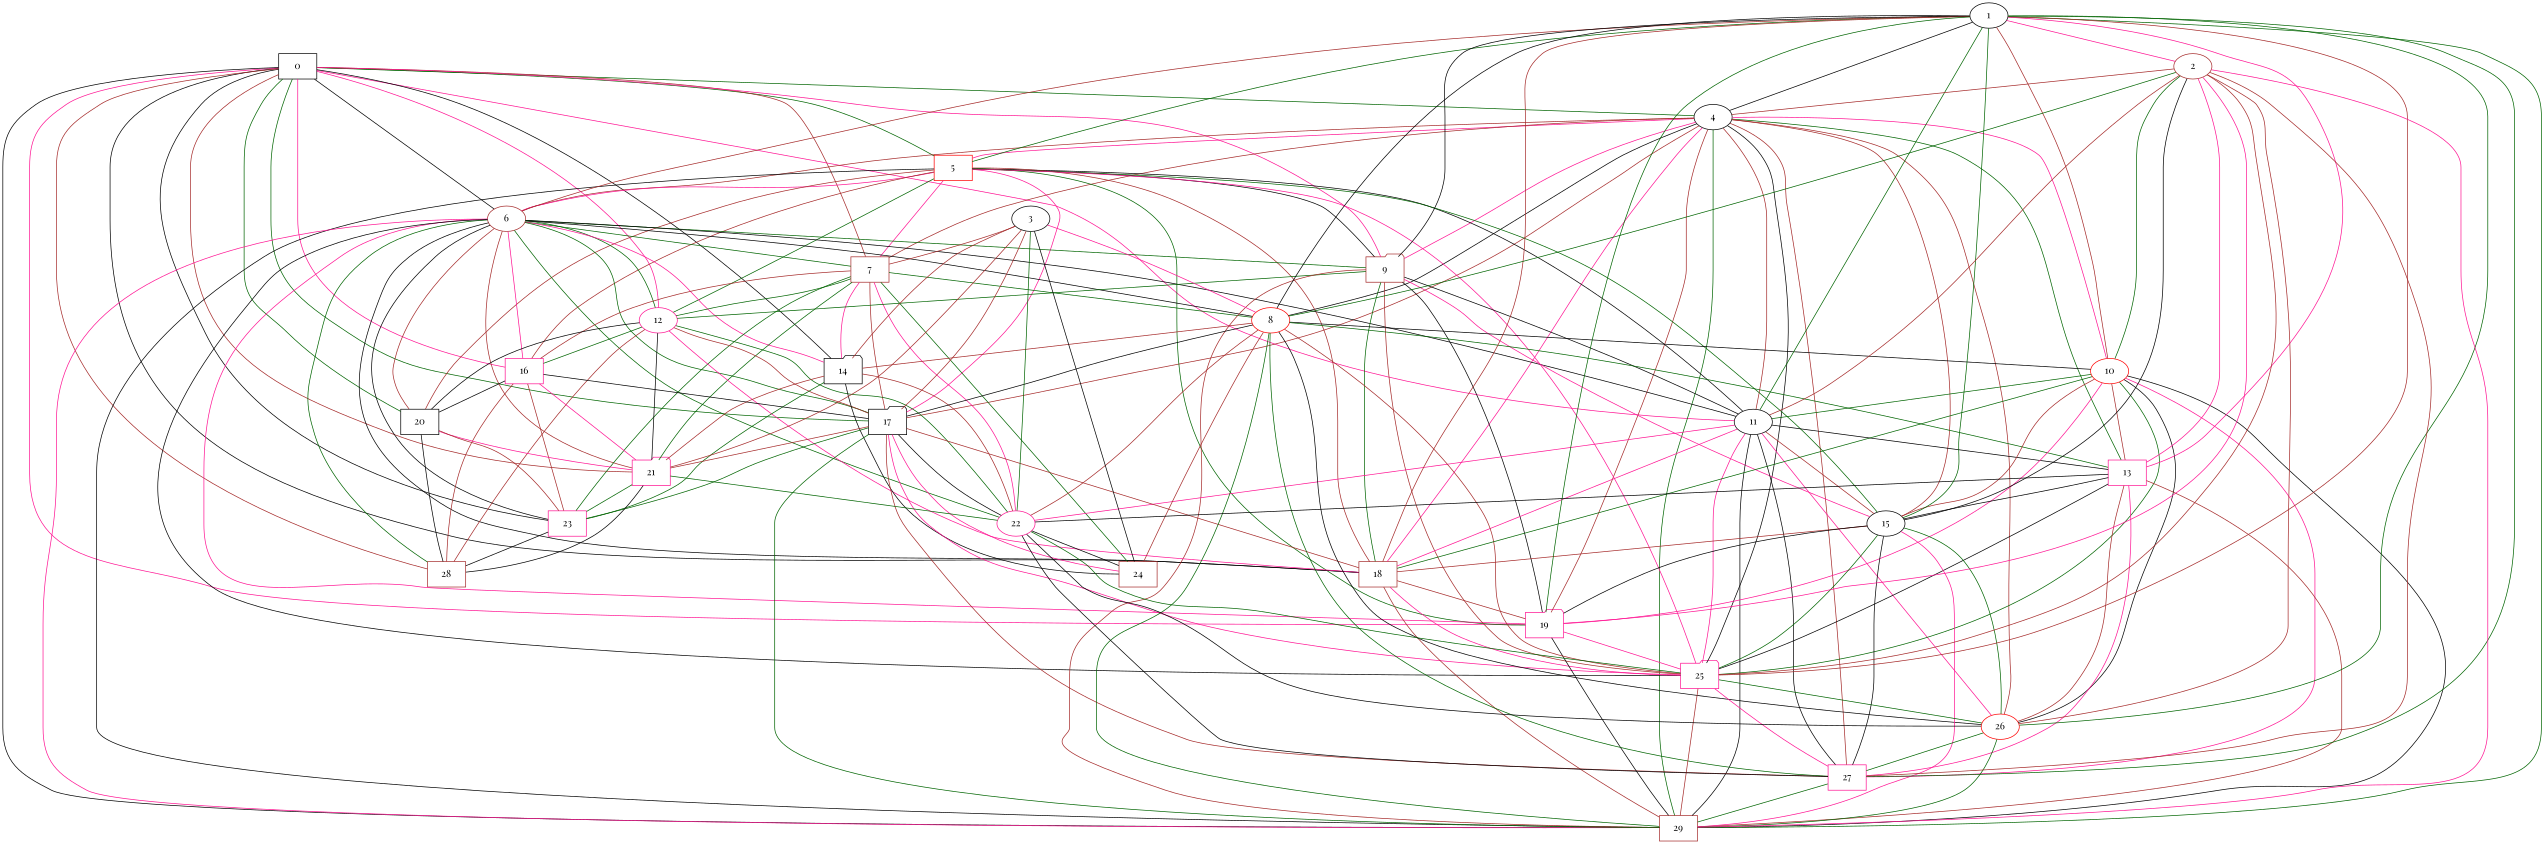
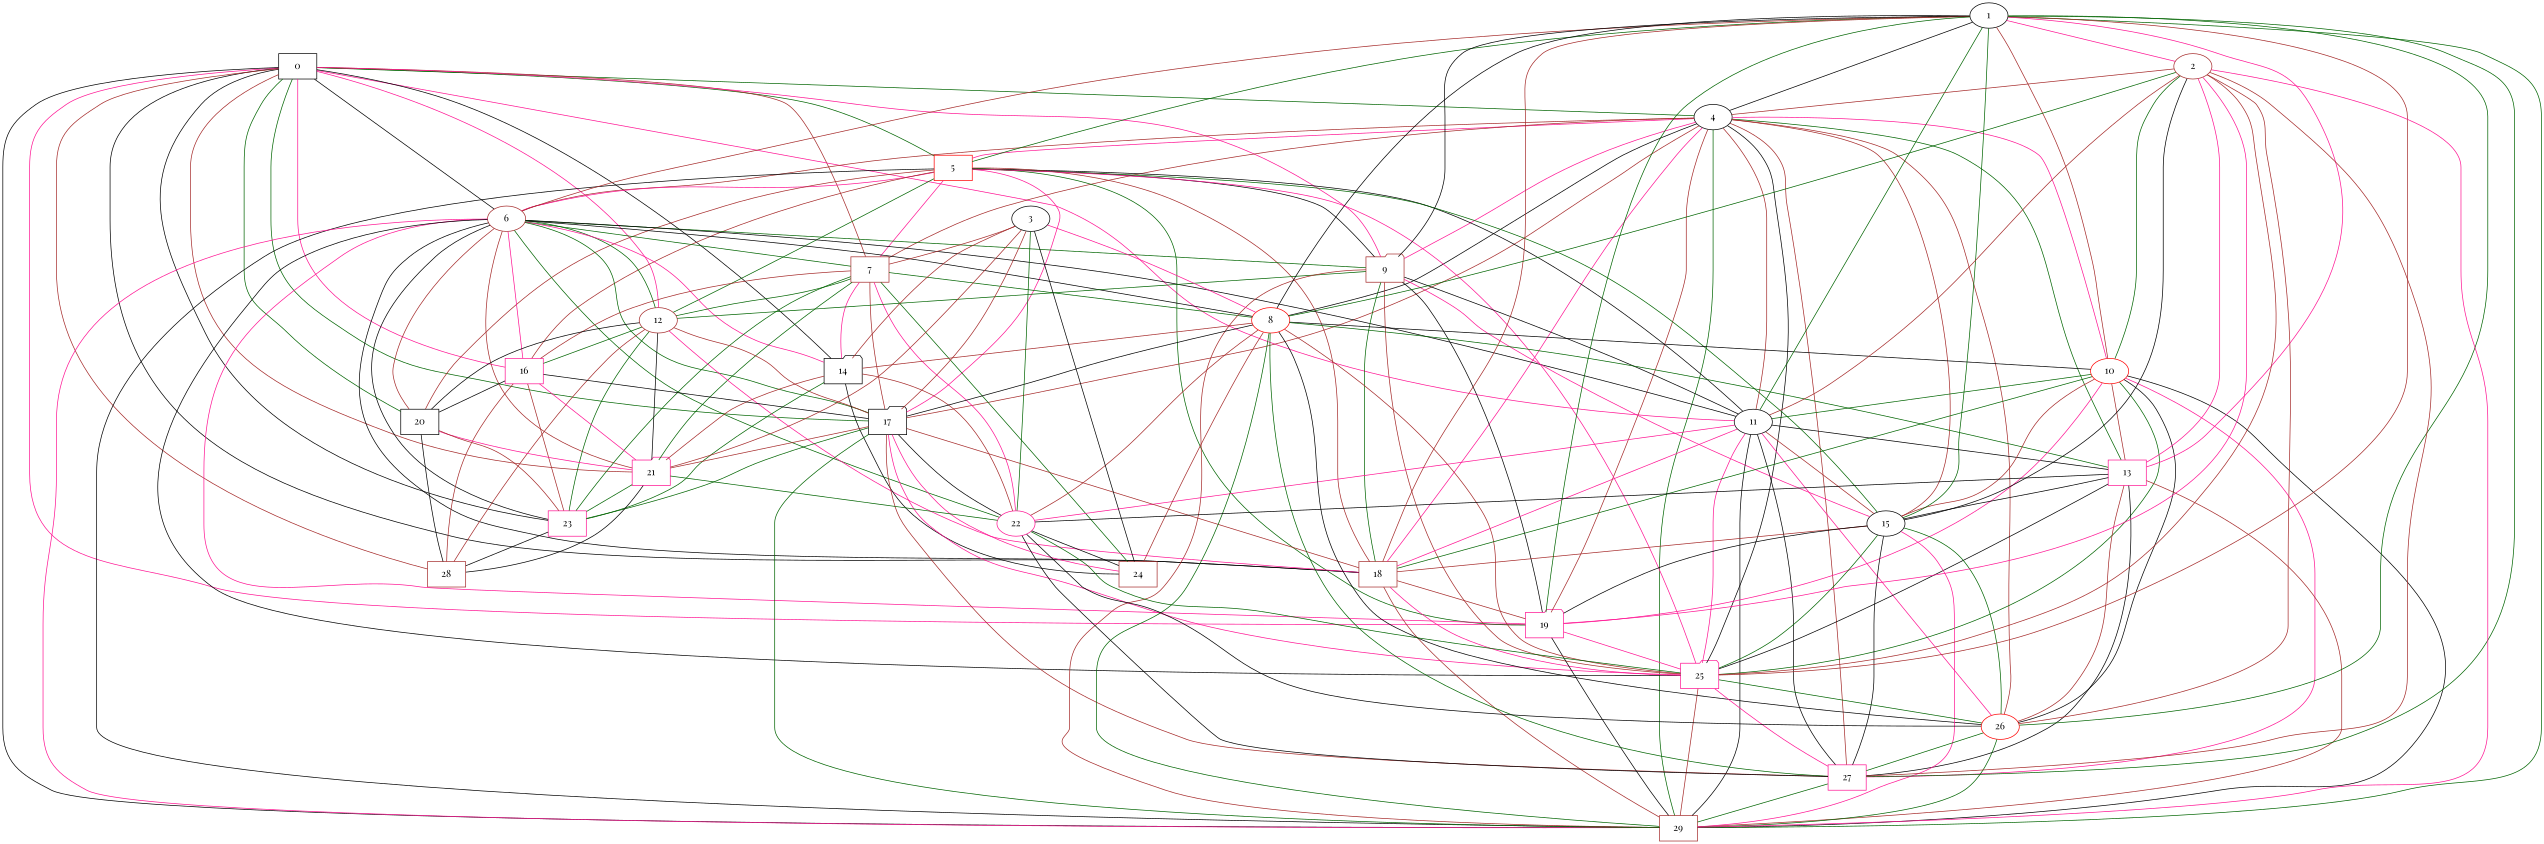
  graph {
    fontname="Playfair Display"
    node [color=black fontname="Playfair Display" shape=box]
    edge [color=brown fontname="Playfair Display"]
    n1 [label=0]
    n2 [label=4 shape=ellipse]
    n3 [color=red label=5]
    n4 [color=brown label=6 shape=ellipse]
    n5 [color=brown label=7]
    n6 [color=brown label=9 shape=folder]
    n7 [label=11 shape=ellipse]
-   n8 [color=deeppink label=12 shape=ellipse]
+   n8 [color=brown label=12 shape=ellipse]
    n9 [label=14 shape=folder]
    n10 [color=deeppink label=16]
    n11 [label=17 shape=folder]
    n12 [color=brown label=18]
    n13 [color=deeppink label=19 shape=folder]
    n14 [label=20]
    n15 [color=deeppink label=21 shape=folder]
    n16 [color=deeppink label=23]
    n17 [color=brown label=28]
    n18 [color=brown label=29]
    n19 [color=red label=8 shape=ellipse]
    n20 [color=red label=10 shape=ellipse]
    n21 [color=deeppink label=13]
    n22 [label=15 shape=ellipse]
    n23 [color=deeppink label=25 shape=folder]
    n24 [color=red label=26 shape=ellipse]
    n25 [color=deeppink label=27]
    n26 [color=deeppink label=22 shape=ellipse]
    n27 [color=brown label=24]
    n28 [label=1 shape=ellipse]
    n29 [color=brown label=2 shape=ellipse]
    n30 [label=3 shape=ellipse]
    n1 -- n2 [color=darkgreen]
    n1 -- n3 [color=darkgreen]
    n1 -- n4 [color=black]
    n1 -- n5
    n1 -- n6 [color=deeppink]
    n1 -- n7 [color=deeppink]
    n1 -- n8 [color=deeppink]
    n1 -- n9 [color=black]
    n1 -- n10 [color=deeppink]
    n1 -- n11 [color=darkgreen]
    n1 -- n12 [color=black]
    n1 -- n13 [color=deeppink]
    n1 -- n14 [color=darkgreen]
    n1 -- n15
    n1 -- n16 [color=black]
    n1 -- n17
    n1 -- n18 [color=black]
    n2 -- n3 [color=deeppink]
    n2 -- n4
    n2 -- n5
    n2 -- n6 [color=deeppink]
    n2 -- n7
    n2 -- n11
    n2 -- n12 [color=deeppink]
    n2 -- n13
    n2 -- n18 [color=darkgreen]
    n2 -- n19 [color=black]
    n2 -- n20 [color=deeppink]
    n2 -- n21 [color=darkgreen]
    n2 -- n22
    n2 -- n23 [color=black]
    n2 -- n24
    n2 -- n25
    n3 -- n4 [color=deeppink]
    n3 -- n5 [color=deeppink]
    n3 -- n6 [color=black]
    n3 -- n7 [color=black]
    n3 -- n8 [color=darkgreen]
    n3 -- n10
    n3 -- n11 [color=deeppink]
    n3 -- n12
    n3 -- n13 [color=darkgreen]
    n3 -- n14
    n3 -- n18 [color=black]
    n3 -- n22 [color=darkgreen]
    n3 -- n23 [color=deeppink]
    n4 -- n5 [color=darkgreen]
    n4 -- n6 [color=darkgreen]
    n4 -- n7 [color=black]
    n4 -- n8 [color=darkgreen]
    n4 -- n9 [color=deeppink]
    n4 -- n10 [color=deeppink]
    n4 -- n11 [color=darkgreen]
    n4 -- n12 [color=black]
    n4 -- n13 [color=deeppink]
    n4 -- n14
    n4 -- n15
    n4 -- n16 [color=black]
-   n4 -- n17 [color=darkgreen]
    n4 -- n18 [color=deeppink]
    n4 -- n19 [color=black]
    n4 -- n23 [color=black]
    n4 -- n26 [color=darkgreen]
    n5 -- n8 [color=darkgreen]
    n5 -- n9 [color=deeppink]
    n5 -- n10
    n5 -- n11
    n5 -- n15 [color=darkgreen]
    n5 -- n16 [color=darkgreen]
    n5 -- n19 [color=darkgreen]
    n5 -- n26 [color=deeppink]
    n5 -- n27 [color=darkgreen]
    n6 -- n7 [color=black]
    n6 -- n8 [color=darkgreen]
    n6 -- n12 [color=darkgreen]
    n6 -- n13 [color=black]
    n6 -- n18
    n6 -- n22 [color=deeppink]
    n6 -- n23
    n7 -- n12 [color=deeppink]
    n7 -- n18 [color=black]
    n7 -- n21 [color=black]
    n7 -- n22
    n7 -- n23 [color=deeppink]
    n7 -- n24 [color=deeppink]
    n7 -- n25 [color=black]
    n7 -- n26 [color=deeppink]
    n8 -- n10 [color=darkgreen]
    n8 -- n11
    n8 -- n12 [color=deeppink]
    n8 -- n14 [color=black]
    n8 -- n15 [color=black]
-   n8 -- n26 [color=darkgreen]
+   n8 -- n16 [color=darkgreen]
    n8 -- n17
    n9 -- n15
    n9 -- n16 [color=darkgreen]
    n9 -- n26
    n9 -- n27 [color=black]
    n10 -- n11 [color=black]
    n10 -- n14 [color=black]
    n10 -- n15 [color=deeppink]
    n10 -- n16
    n10 -- n17
    n11 -- n12
    n11 -- n15
    n11 -- n16 [color=darkgreen]
    n11 -- n18 [color=darkgreen]
    n11 -- n23 [color=deeppink]
    n11 -- n25
    n11 -- n26 [color=black]
    n11 -- n27 [color=deeppink]
    n12 -- n13
    n12 -- n18
    n12 -- n23 [color=deeppink]
    n13 -- n18 [color=black]
    n13 -- n23 [color=deeppink]
    n14 -- n15 [color=deeppink]
    n14 -- n16
    n14 -- n17 [color=black]
    n15 -- n16 [color=darkgreen]
    n15 -- n17 [color=black]
    n15 -- n26 [color=darkgreen]
    n16 -- n17 [color=black]
    n19 -- n9
    n19 -- n11 [color=black]
    n19 -- n18 [color=darkgreen]
    n19 -- n20 [color=black]
    n19 -- n21 [color=darkgreen]
    n19 -- n23
    n19 -- n24 [color=black]
    n19 -- n25 [color=darkgreen]
    n19 -- n26
    n19 -- n27
    n20 -- n7 [color=darkgreen]
    n20 -- n12 [color=darkgreen]
    n20 -- n13 [color=deeppink]
    n20 -- n18 [color=black]
    n20 -- n21
    n20 -- n22
    n20 -- n23 [color=darkgreen]
    n20 -- n24 [color=black]
    n20 -- n25 [color=deeppink]
    n21 -- n18
    n21 -- n22 [color=black]
    n21 -- n23 [color=black]
    n21 -- n24
-   n21 -- n25 [color=deeppink]
+   n21 -- n25 [color=black]
    n21 -- n26 [color=black]
    n22 -- n12
    n22 -- n13 [color=black]
    n22 -- n18 [color=deeppink]
    n22 -- n23 [color=darkgreen]
    n22 -- n24 [color=darkgreen]
    n22 -- n25 [color=black]
    n23 -- n18
    n23 -- n24 [color=darkgreen]
    n23 -- n25 [color=deeppink]
    n24 -- n18 [color=darkgreen]
    n24 -- n25 [color=darkgreen]
    n25 -- n18 [color=darkgreen]
    n26 -- n23 [color=darkgreen]
    n26 -- n24 [color=black]
    n26 -- n25 [color=black]
    n26 -- n27 [color=black]
    n28 -- n2 [color=black]
    n28 -- n3 [color=darkgreen]
    n28 -- n4
    n28 -- n6 [color=black]
    n28 -- n7 [color=darkgreen]
    n28 -- n12
    n28 -- n13 [color=darkgreen]
    n28 -- n18 [color=darkgreen]
    n28 -- n19 [color=black]
    n28 -- n20
    n28 -- n21 [color=deeppink]
    n28 -- n22 [color=darkgreen]
    n28 -- n23
    n28 -- n24 [color=darkgreen]
    n28 -- n25 [color=darkgreen]
    n28 -- n29 [color=deeppink]
    n29 -- n2
    n29 -- n7
    n29 -- n13 [color=deeppink]
    n29 -- n18 [color=deeppink]
    n29 -- n19 [color=darkgreen]
    n29 -- n20 [color=darkgreen]
    n29 -- n21 [color=deeppink]
    n29 -- n22 [color=black]
    n29 -- n23
    n29 -- n24
    n29 -- n25
    n30 -- n5
    n30 -- n9
    n30 -- n11
    n30 -- n15
    n30 -- n19 [color=deeppink]
    n30 -- n26 [color=darkgreen]
    n30 -- n27 [color=black]
  }
